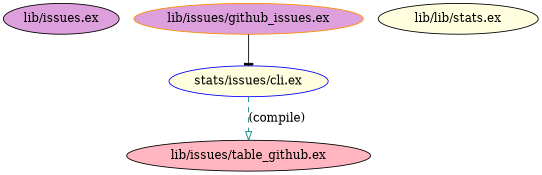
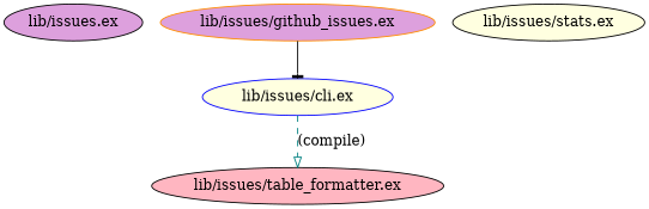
  digraph {
    node [color=black fillcolor=plum style=filled]
    "lib/issues.ex"
-   "lib/issues/cli.ex" [color=blue fillcolor=lightyellow label="stats/issues/cli.ex"]
-   "lib/issues/table_formatter.ex" [fillcolor=lightpink label="lib/issues/table_github.ex"]
+   "lib/issues/cli.ex" [color=blue fillcolor=lightyellow]
+   "lib/issues/table_formatter.ex" [fillcolor=lightpink]
    "lib/issues/github_issues.ex" [color=darkorange]
-   "lib/issues/stats.ex" [fillcolor=lightyellow label="lib/lib/stats.ex"]
+   "lib/issues/stats.ex" [fillcolor=lightyellow]
    "lib/issues/cli.ex" -> "lib/issues/table_formatter.ex" [arrowhead=onormal color=teal label="(compile)" style=dashed]
    "lib/issues/github_issues.ex" -> "lib/issues/cli.ex" [arrowhead=tee color=black style=solid]
  }
